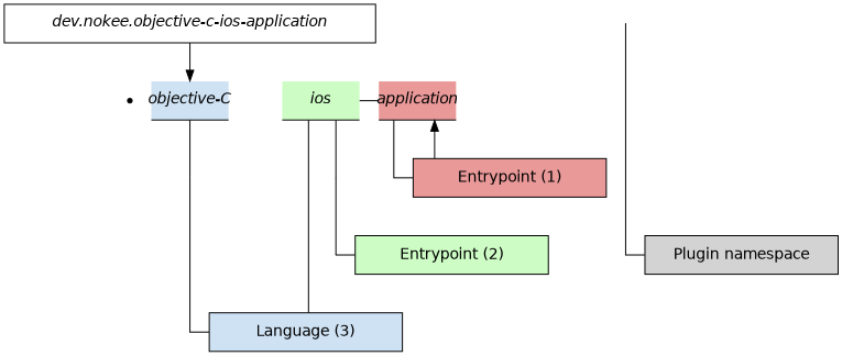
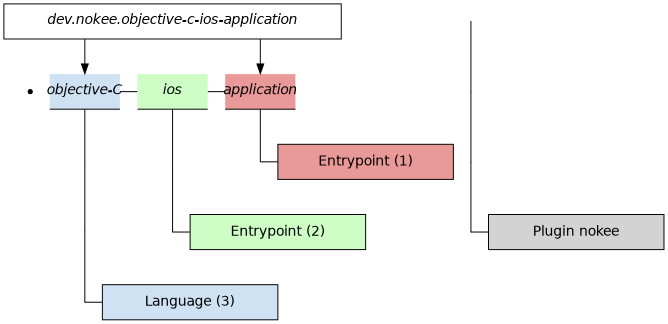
  digraph {
    fontname="DejaVu Sans"
    splines=ortho
    node [fixedsize=true fontname="DejaVu Sans" shape=point]
    edge [arrowhead=none fontname="DejaVu Sans"]
    dot [height=0.5 width=0.06]
    n2 [fillcolor="#cfe2f3" height=0.5 label=<<i>objective-C</i>> shape=underline style=filled width=1]
    n3 [fillcolor="#cdfdc5" height=0.5 label=<<i>ios</i>> shape=underline style=filled width=1]
    n4 [fillcolor="#ea9999" height=0.5 label=<<i>application</i>> shape=underline style=filled width=1]
    0001 [height=0.5 width=0]
    n6 [fillcolor="#ea9999" height=0.5 label="Entrypoint (1)" shape=rectangle style=filled width=2.5]
    0020 [height=0.5 width=0]
    n8 [fillcolor="#cdfdc5" height=0.5 label="Entrypoint (2)" shape=rectangle style=filled width=2.5]
    0300 [height=0.5 width=0]
    n10 [fillcolor="#cfe2f3" height=0.5 label="Language (3)" shape=rectangle style=filled width=2.5]
    4000 [height=0.5 width=0]
-   n12 [height=0.5 label="Plugin namespace" shape=rectangle style=filled width=2.5]
+   n12 [height=0.5 label="Plugin nokee" shape=rectangle style=filled width=2.5]
    0100 [height=0.5 width=0]
    0010 [height=0.5 width=0]
    n15 [height=0.5 label=<<i>dev.nokee.objective-c-ios-application</i>> shape=rectangle width=4.8]
    1000 [height=0.5 width=0]
    2000 [height=0.5 width=0]
    0200 [height=0.5 width=0]
    3000 [height=0.5 width=0]
    subgraph sub_1 {
      rank=same
      dot
      n2
      n3
      n4
    }
    subgraph sub_2 {
      rank=same
      0001
      n6
    }
    subgraph sub_3 {
      rank=same
      0020
      n8
    }
    subgraph sub_4 {
      rank=same
      0300
      n10
    }
    subgraph sub_5 {
      rank=same
      4000
      n12
    }
    dot -> n2 [style=invis]
-   n10 -> n3
+   n2 -> n3
    n2 -> 0100
    n3 -> n4
    n3 -> 0010
    n4 -> 0001
    0001 -> n6
    0020 -> n8
    0300 -> n10
    4000 -> n12
    0100 -> 0200
    0010 -> 0020
    n15 -> n2 [arrowhead=""]
-   n6 -> n4 [arrowhead=""]
+   n15 -> n4 [arrowhead=""]
    1000 -> 2000
    2000 -> 3000
    0200 -> 0300
    3000 -> 4000
  }
